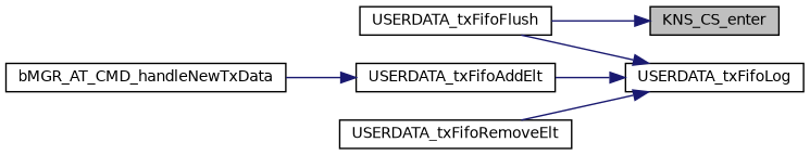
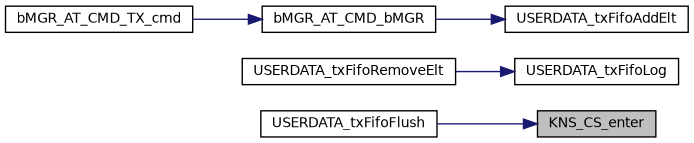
  digraph {
    fontname="DejaVu Sans"
    rankdir=RL
    node [color=black fillcolor=white fontname="DejaVu Sans" fontsize=10 shape=record style=filled]
    edge [color=midnightblue dir=back fontname="DejaVu Sans" fontsize=10 labelfontname=Helvetica labelfontsize=10 style=solid]
    n1 [fillcolor=grey75 fontcolor=black height=0.2 label=KNS_CS_enter width=0.4]
    n2 [height=0.2 label=USERDATA_txFifoFlush width=0.4]
    n3 [height=0.2 label=USERDATA_txFifoLog width=0.4]
    n4 [height=0.2 label=USERDATA_txFifoAddElt width=0.4]
    n5 [height=0.2 label=USERDATA_txFifoRemoveElt width=0.4]
-   n6 [height=0.2 label=bMGR_AT_CMD_handleNewTxData width=0.4]
+   n6 [height=0.2 label=bMGR_AT_CMD_bMGR width=0.4]
+   n7 [height=0.2 label=bMGR_AT_CMD_TX_cmd width=0.4]
    n1 -> n2
-   n3 -> n2
-   n3 -> n4
    n3 -> n5
    n4 -> n6
+   n6 -> n7
  }
